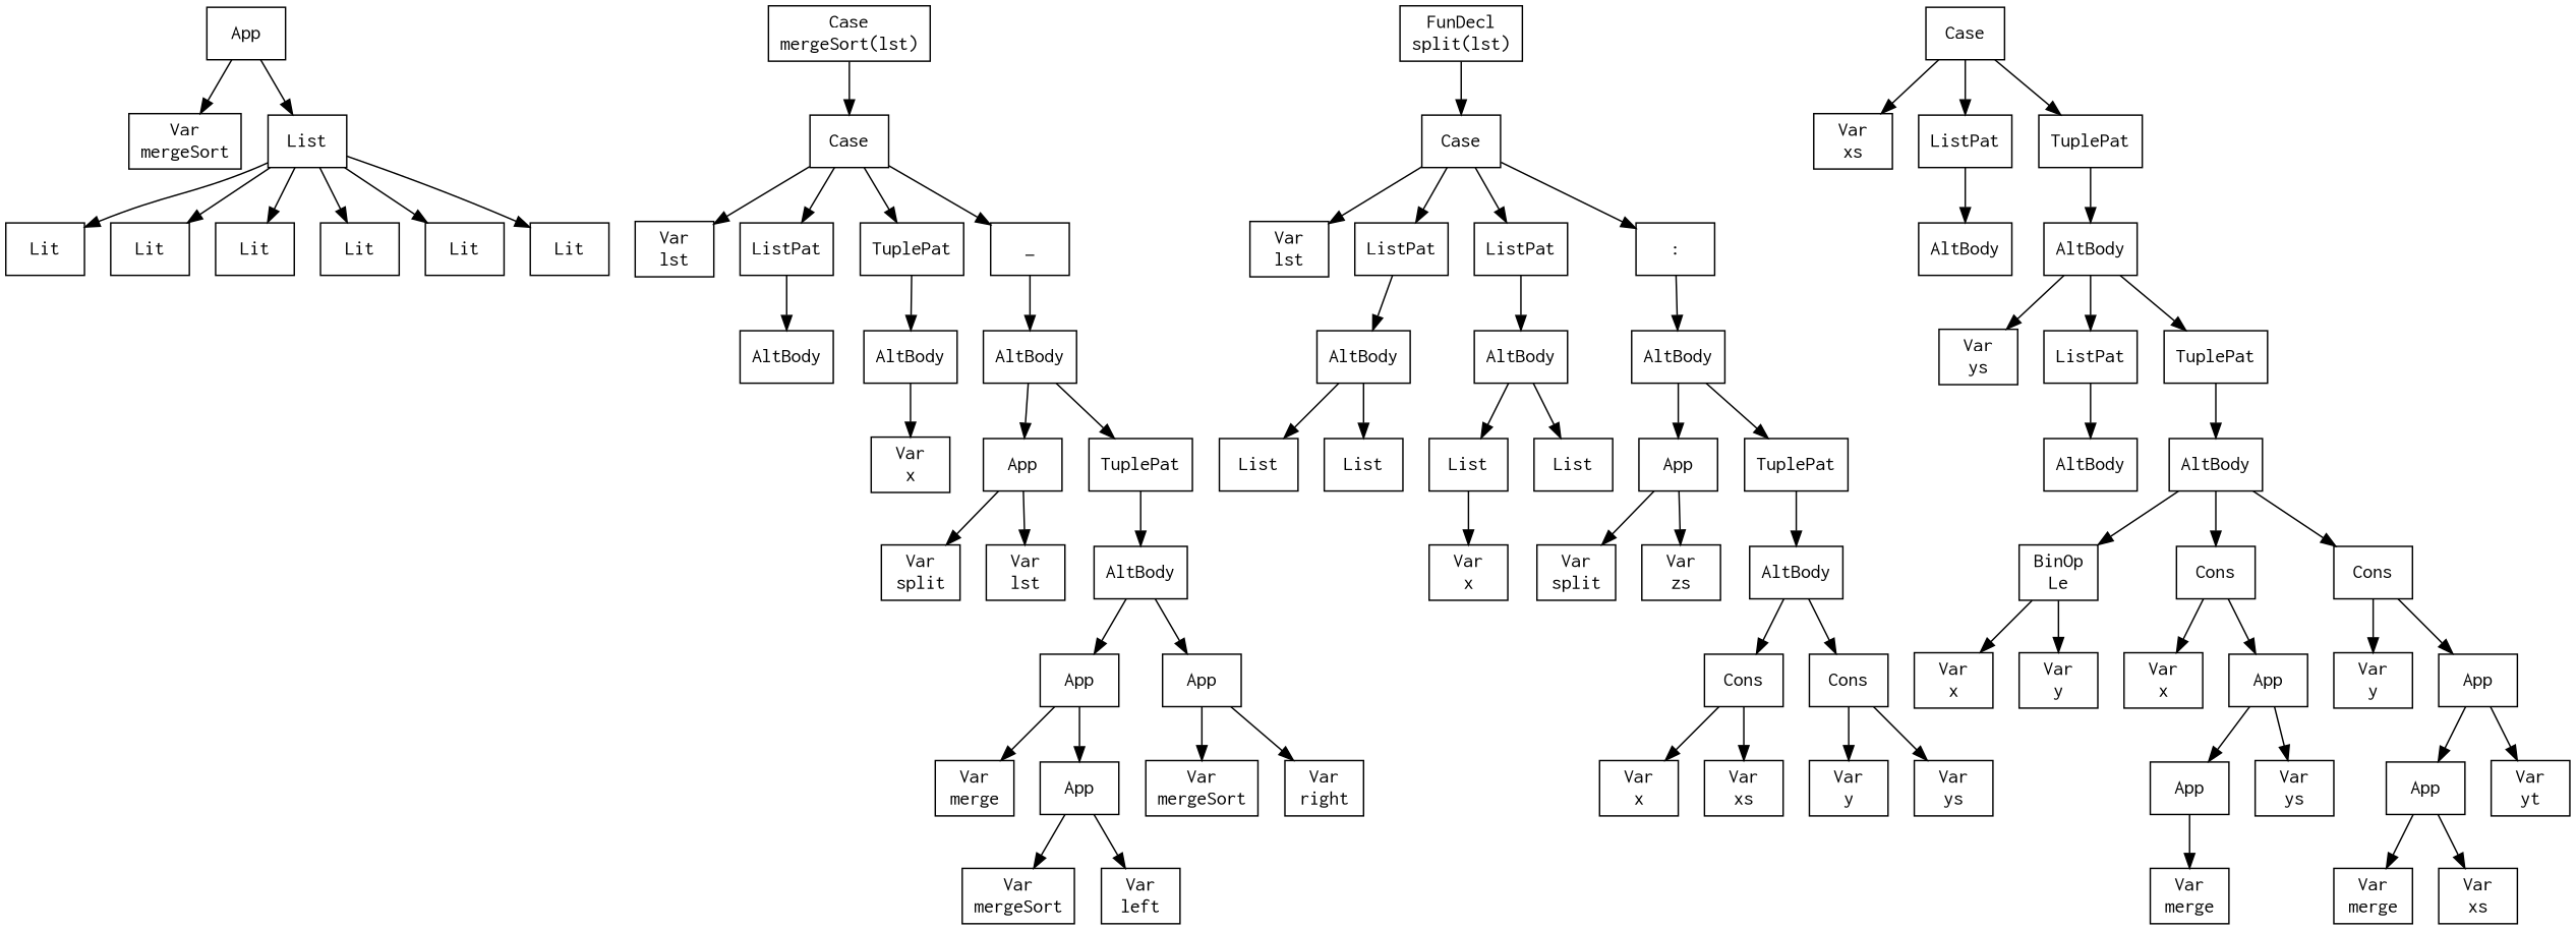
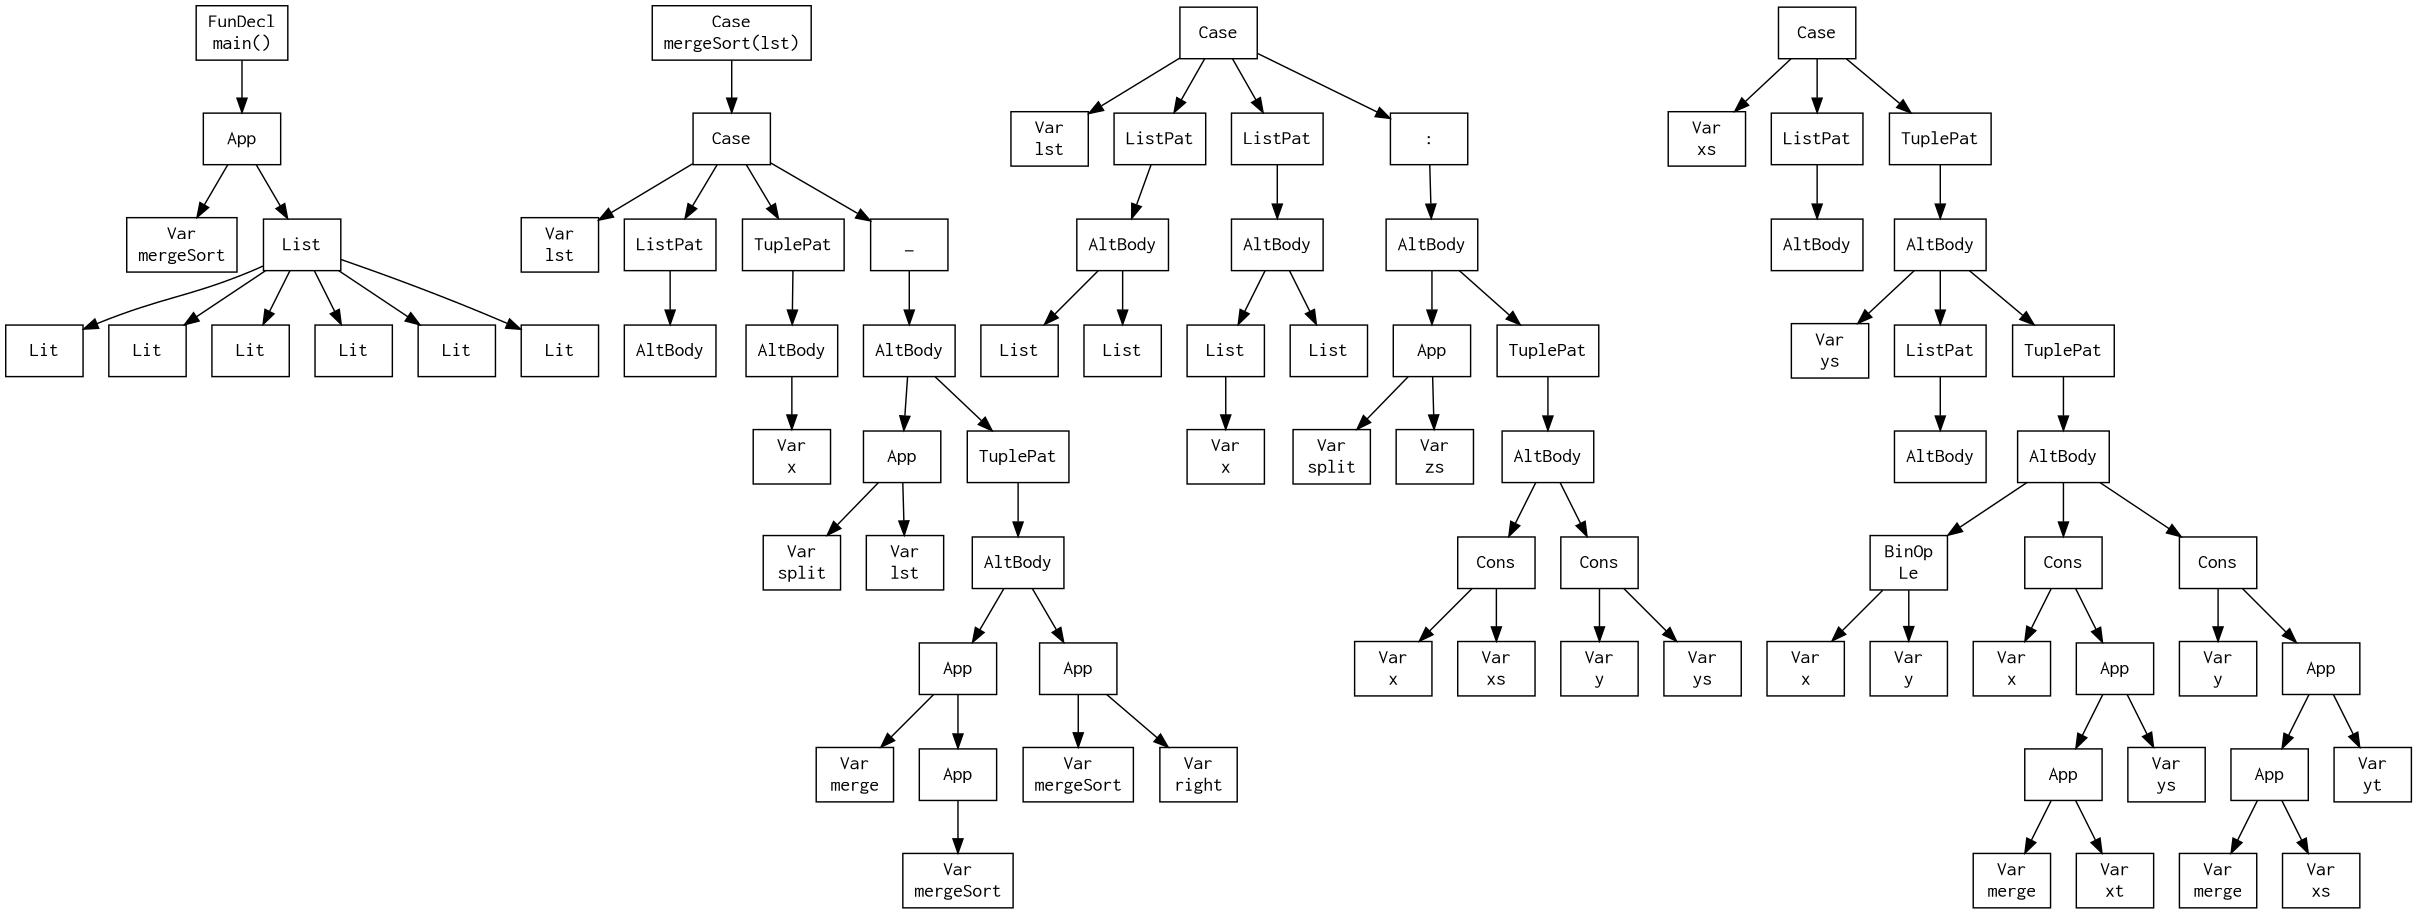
  digraph {
    node [fontname=Courier shape=box]
+   n1 [label="FunDecl\nmain()"]
    n2 [label=App]
    n3 [label="Var\nmergeSort"]
    n4 [label=List]
    n5 [label=Lit]
    n6 [label=Lit]
    n7 [label=Lit]
    n8 [label=Lit]
    n9 [label=Lit]
    n10 [label=Lit]
    n11 [label="Case\nmergeSort(lst)"]
    n12 [label=Case]
    n13 [label="Var\nlst"]
    n14 [label=ListPat]
    n15 [label=TuplePat]
    n16 [label=_]
    n17 [label=AltBody]
    n18 [label=AltBody]
    n19 [label=AltBody]
    n20 [label="Var\nx"]
    n21 [label=App]
    n22 [label=TuplePat]
    n23 [label="Var\nsplit"]
    n24 [label="Var\nlst"]
    n25 [label=AltBody]
    n26 [label=App]
    n27 [label=App]
    n28 [label="Var\nmerge"]
    n29 [label=App]
    n30 [label="Var\nmergeSort"]
    n31 [label="Var\nright"]
    n32 [label="Var\nmergeSort"]
-   n33 [label="Var\nleft"]
-   n34 [label="FunDecl\nsplit(lst)"]
    n35 [label=Case]
    n36 [label="Var\nlst"]
    n37 [label=ListPat]
    n38 [label=ListPat]
    n39 [label=":"]
    n40 [label=AltBody]
    n41 [label=AltBody]
    n42 [label=AltBody]
    n43 [label=List]
    n44 [label=List]
    n45 [label=List]
    n46 [label=List]
    n47 [label="Var\nx"]
    n48 [label=App]
    n49 [label=TuplePat]
    n50 [label="Var\nsplit"]
    n51 [label="Var\nzs"]
    n52 [label=AltBody]
    n53 [label=Cons]
    n54 [label=Cons]
    n55 [label="Var\nx"]
    n56 [label="Var\nxs"]
    n57 [label="Var\ny"]
    n58 [label="Var\nys"]
    n59 [label=Case]
    n60 [label="Var\nxs"]
    n61 [label=ListPat]
    n62 [label=TuplePat]
    n63 [label=AltBody]
    n64 [label=AltBody]
    n65 [label="Var\nys"]
    n66 [label=ListPat]
    n67 [label=TuplePat]
    n68 [label=AltBody]
    n69 [label=AltBody]
    n70 [label="BinOp\nLe"]
    n71 [label=Cons]
    n72 [label=Cons]
    n73 [label="Var\nx"]
    n74 [label="Var\ny"]
    n75 [label="Var\nx"]
    n76 [label=App]
    n77 [label="Var\ny"]
    n78 [label=App]
    n79 [label=App]
    n80 [label="Var\nys"]
    n81 [label="Var\nmerge"]
+   n82 [label="Var\nxt"]
    n83 [label=App]
    n84 [label="Var\nyt"]
    n85 [label="Var\nmerge"]
    n86 [label="Var\nxs"]
+   n1 -> n2
    n2 -> n3
    n2 -> n4
    n4 -> n5
    n4 -> n6
    n4 -> n7
    n4 -> n8
    n4 -> n9
    n4 -> n10
    n11 -> n12
    n12 -> n13
    n12 -> n14
    n12 -> n15
    n12 -> n16
    n14 -> n17
    n15 -> n18
    n16 -> n19
    n18 -> n20
    n19 -> n21
    n19 -> n22
    n21 -> n23
    n21 -> n24
    n22 -> n25
    n25 -> n26
    n25 -> n27
    n26 -> n28
    n26 -> n29
    n27 -> n30
    n27 -> n31
    n29 -> n32
-   n29 -> n33
-   n34 -> n35
    n35 -> n36
    n35 -> n37
    n35 -> n38
    n35 -> n39
    n37 -> n40
    n38 -> n41
    n39 -> n42
    n40 -> n43
    n40 -> n44
    n41 -> n45
    n41 -> n46
    n42 -> n48
    n42 -> n49
    n45 -> n47
    n48 -> n50
    n48 -> n51
    n49 -> n52
    n52 -> n53
    n52 -> n54
    n53 -> n55
    n53 -> n56
    n54 -> n57
    n54 -> n58
    n59 -> n60
    n59 -> n61
    n59 -> n62
    n61 -> n63
    n62 -> n64
    n64 -> n65
    n64 -> n66
    n64 -> n67
    n66 -> n68
    n67 -> n69
    n69 -> n70
    n69 -> n71
    n69 -> n72
    n70 -> n73
    n70 -> n74
    n71 -> n75
    n71 -> n76
    n72 -> n77
    n72 -> n78
    n76 -> n79
    n76 -> n80
    n78 -> n83
    n78 -> n84
    n79 -> n81
+   n79 -> n82
    n83 -> n85
    n83 -> n86
  }
